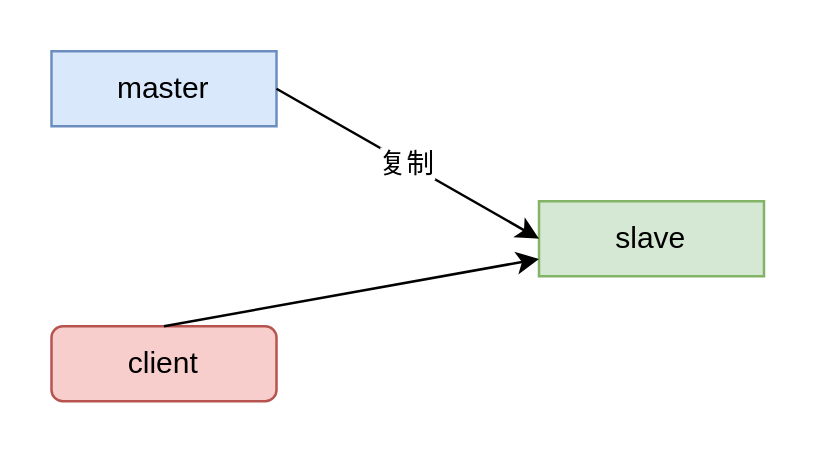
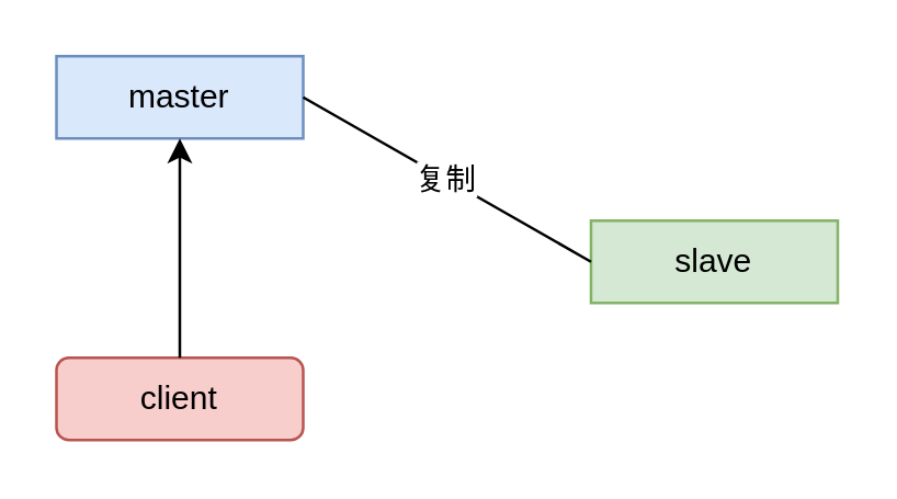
  <mxCell id="0" />
  <mxCell id="1" parent="0" />
  <mxCell id="2" value="master" style="rounded=0;whiteSpace=wrap;html=1;fillColor=#dae8fc;strokeColor=#6c8ebf;" vertex="1" parent="1"><mxGeometry x="20" y="20" width="90" height="30" as="geometry" /></mxCell>
  <mxCell id="3" value="slave" style="rounded=0;whiteSpace=wrap;html=1;fillColor=#d5e8d4;strokeColor=#82b366;" vertex="1" parent="1"><mxGeometry x="215" y="80" width="90" height="30" as="geometry" /></mxCell>
- <mxCell id="4" value="复制" style="endArrow=classic;html=1;exitX=1;exitY=0.5;exitDx=0;exitDy=0;entryX=0;entryY=0.5;entryDx=0;entryDy=0;" edge="1" parent="1" source="2" target="3"><mxGeometry width="50" height="50" relative="1" as="geometry"><mxPoint x="200" y="200" as="sourcePoint" /><mxPoint x="250" y="150" as="targetPoint" /></mxGeometry></mxCell>
+ <mxCell id="4" value="复制" style="endArrow=none;html=1;exitX=1;exitY=0.5;exitDx=0;exitDy=0;entryX=0;entryY=0.5;entryDx=0;entryDy=0;" edge="1" parent="1" source="2" target="3"><mxGeometry width="50" height="50" relative="1" as="geometry"><mxPoint x="200" y="200" as="sourcePoint" /><mxPoint x="250" y="150" as="targetPoint" /></mxGeometry></mxCell>
  <mxCell id="5" value="client" style="rounded=1;whiteSpace=wrap;html=1;fillColor=#f8cecc;strokeColor=#b85450;" vertex="1" parent="1"><mxGeometry x="20" y="130" width="90" height="30" as="geometry" /></mxCell>
- <mxCell id="6" value="" style="endArrow=classic;html=1;exitX=0.5;exitY=0;exitDx=0;exitDy=0;" edge="1" parent="1" source="5" target="3"><mxGeometry width="50" height="50" relative="1" as="geometry"><mxPoint x="200" y="200" as="sourcePoint" /><mxPoint x="250" y="150" as="targetPoint" /></mxGeometry></mxCell>
+ <mxCell id="6" value="" style="endArrow=classic;html=1;entryX=0.5;entryY=1;entryDx=0;entryDy=0;exitX=0.5;exitY=0;exitDx=0;exitDy=0;" edge="1" parent="1" source="5" target="2"><mxGeometry width="50" height="50" relative="1" as="geometry"><mxPoint x="200" y="200" as="sourcePoint" /><mxPoint x="250" y="150" as="targetPoint" /></mxGeometry></mxCell>
